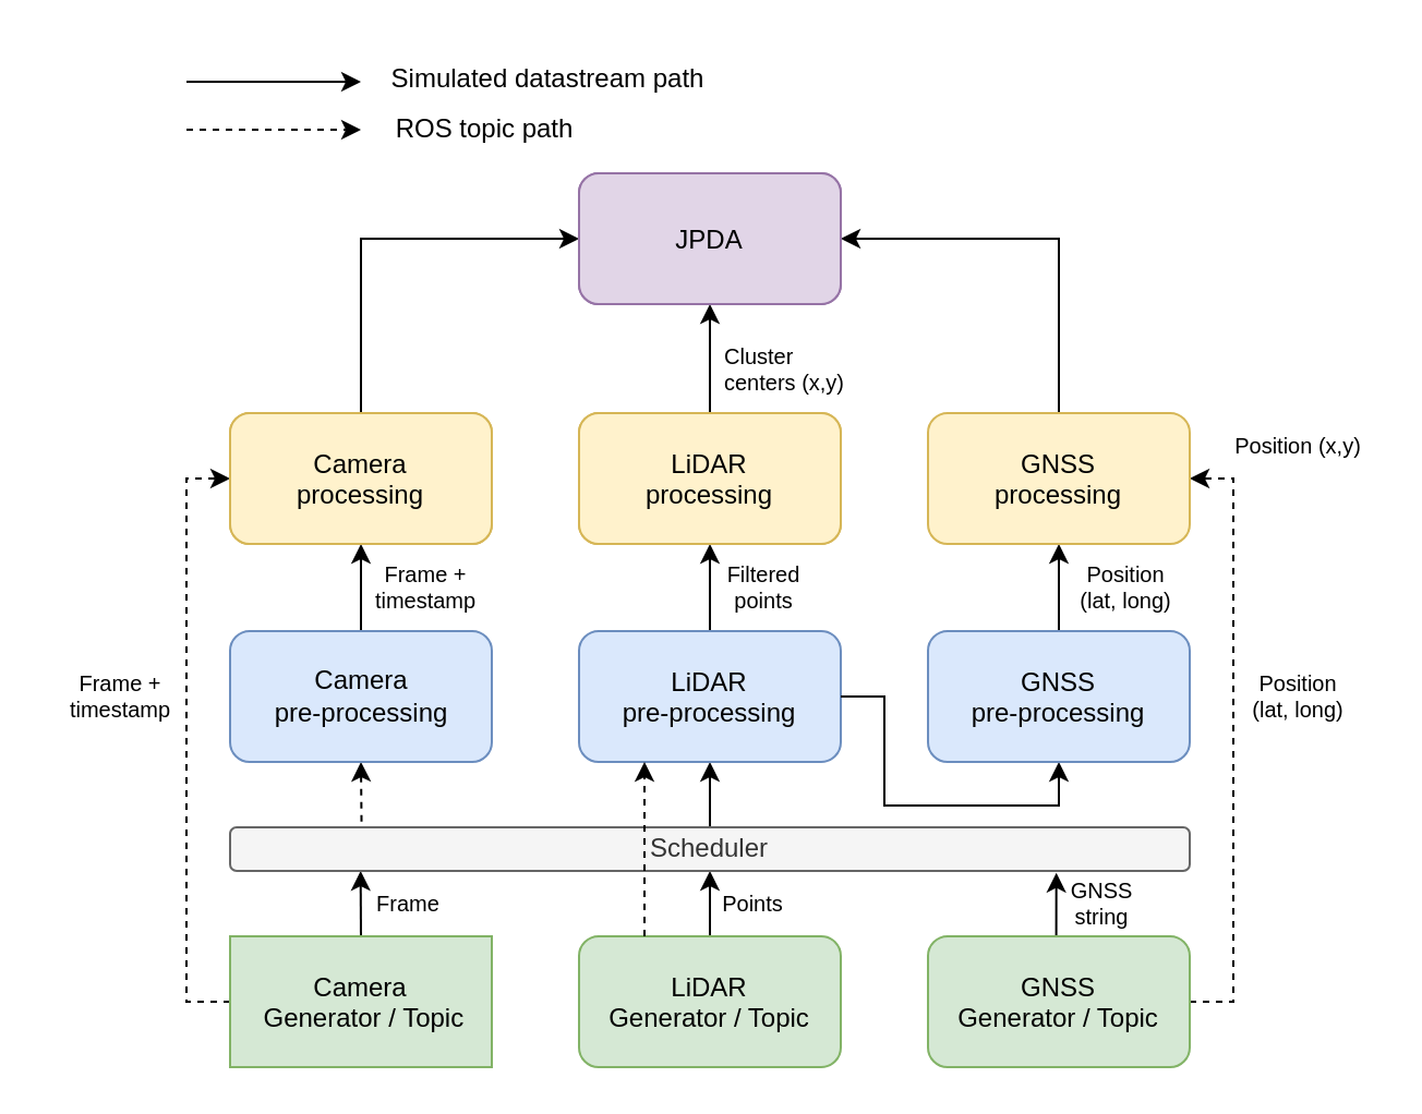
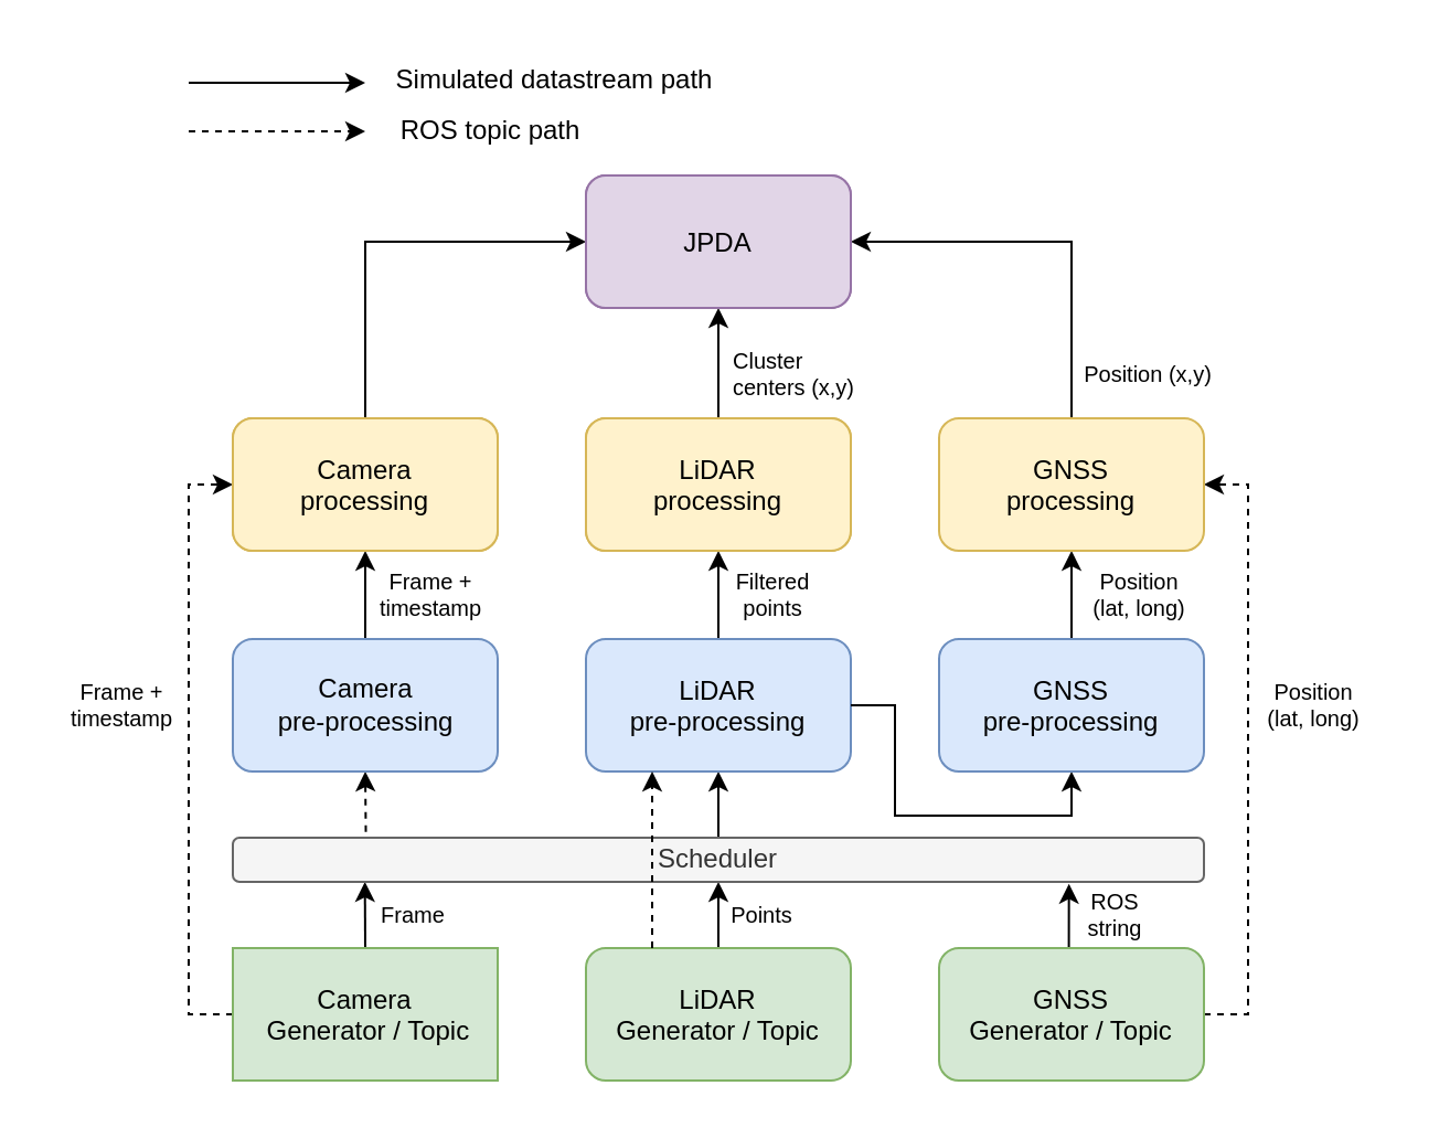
  <mxCell id="0" />
  <mxCell id="1" parent="0" />
  <mxCell id="2" style="edgeStyle=orthogonalEdgeStyle;rounded=0;orthogonalLoop=1;jettySize=auto;html=1;exitX=0.5;exitY=0;exitDx=0;exitDy=0;entryX=0.5;entryY=1;entryDx=0;entryDy=0;" edge="1" parent="1" source="4" target="20"><mxGeometry relative="1" as="geometry" /></mxCell>
  <mxCell id="3" style="edgeStyle=orthogonalEdgeStyle;rounded=0;orthogonalLoop=1;jettySize=auto;html=1;exitX=0.5;exitY=1;exitDx=0;exitDy=0;entryX=0.137;entryY=-0.024;entryDx=0;entryDy=0;entryPerimeter=0;startArrow=classic;startFill=1;endArrow=none;endFill=0;dashed=1;" edge="1" parent="1" source="4" target="43"><mxGeometry relative="1" as="geometry" /></mxCell>
  <mxCell id="4" value="Camera&lt;br&gt;pre-processing" style="rounded=1;html=1;fillColor=#dae8fc;strokeColor=#6c8ebf;fontStyle=0;" vertex="1" parent="1"><mxGeometry x="105" y="289" width="120" height="60" as="geometry" /></mxCell>
  <mxCell id="5" style="edgeStyle=orthogonalEdgeStyle;rounded=0;orthogonalLoop=1;jettySize=auto;html=1;exitX=0.5;exitY=0;exitDx=0;exitDy=0;entryX=0.5;entryY=1;entryDx=0;entryDy=0;" edge="1" parent="1" source="7" target="22"><mxGeometry relative="1" as="geometry" /></mxCell>
  <mxCell id="6" style="edgeStyle=orthogonalEdgeStyle;rounded=0;orthogonalLoop=1;jettySize=auto;html=1;exitX=0.5;exitY=1;exitDx=0;exitDy=0;entryX=0.5;entryY=0;entryDx=0;entryDy=0;startArrow=classic;startFill=1;endArrow=none;endFill=0;" edge="1" parent="1" source="7" target="43"><mxGeometry relative="1" as="geometry" /></mxCell>
  <mxCell id="7" value="LiDAR&#10;pre-processing" style="rounded=1;fillColor=#dae8fc;strokeColor=#6c8ebf;fontStyle=0;" vertex="1" parent="1"><mxGeometry x="265" y="289" width="120" height="60" as="geometry" /></mxCell>
  <mxCell id="8" style="edgeStyle=orthogonalEdgeStyle;rounded=0;orthogonalLoop=1;jettySize=auto;html=1;exitX=0.5;exitY=0;exitDx=0;exitDy=0;entryX=0.5;entryY=1;entryDx=0;entryDy=0;" edge="1" parent="1" source="10" target="24"><mxGeometry relative="1" as="geometry" /></mxCell>
  <mxCell id="9" style="edgeStyle=orthogonalEdgeStyle;rounded=0;orthogonalLoop=1;jettySize=auto;html=1;exitX=0.5;exitY=1;exitDx=0;exitDy=0;startArrow=classic;startFill=1;endArrow=none;endFill=0;" edge="1" parent="1" source="10" target="7"><mxGeometry relative="1" as="geometry" /></mxCell>
  <mxCell id="10" value="GNSS&#10;pre-processing" style="rounded=1;fillColor=#dae8fc;strokeColor=#6c8ebf;fontStyle=0;" vertex="1" parent="1"><mxGeometry x="425" y="289" width="120" height="60" as="geometry" /></mxCell>
  <mxCell id="11" style="edgeStyle=orthogonalEdgeStyle;rounded=0;orthogonalLoop=1;jettySize=auto;html=1;exitX=0;exitY=0.5;exitDx=0;exitDy=0;entryX=0;entryY=0.5;entryDx=0;entryDy=0;dashed=1;" edge="1" parent="1" source="13" target="42"><mxGeometry relative="1" as="geometry" /></mxCell>
  <mxCell id="12" style="edgeStyle=orthogonalEdgeStyle;rounded=0;orthogonalLoop=1;jettySize=auto;html=1;exitX=0.5;exitY=0;exitDx=0;exitDy=0;entryX=0.136;entryY=1;entryDx=0;entryDy=0;entryPerimeter=0;" edge="1" parent="1" source="13" target="43"><mxGeometry relative="1" as="geometry" /></mxCell>
  <mxCell id="13" value="Camera&#10; Generator / Topic" style="fillColor=#d5e8d4;strokeColor=#82b366;fontStyle=0;rounded=0;" vertex="1" parent="1"><mxGeometry x="105" y="429" width="120" height="60" as="geometry" /></mxCell>
  <mxCell id="14" style="edgeStyle=orthogonalEdgeStyle;rounded=0;orthogonalLoop=1;jettySize=auto;html=1;exitX=0.5;exitY=0;exitDx=0;exitDy=0;entryX=0.5;entryY=1;entryDx=0;entryDy=0;" edge="1" parent="1" source="15" target="43"><mxGeometry relative="1" as="geometry" /></mxCell>
  <mxCell id="15" value="LiDAR&#10;Generator / Topic" style="rounded=1;fillColor=#d5e8d4;strokeColor=#82b366;fontStyle=0;" vertex="1" parent="1"><mxGeometry x="265" y="429" width="120" height="60" as="geometry" /></mxCell>
  <mxCell id="16" style="edgeStyle=orthogonalEdgeStyle;rounded=0;orthogonalLoop=1;jettySize=auto;html=1;exitX=1;exitY=0.5;exitDx=0;exitDy=0;entryX=1;entryY=0.5;entryDx=0;entryDy=0;dashed=1;" edge="1" parent="1" source="18" target="24"><mxGeometry relative="1" as="geometry"><Array as="points"><mxPoint x="565" y="459" /><mxPoint x="565" y="219" /></Array></mxGeometry></mxCell>
  <mxCell id="17" style="edgeStyle=orthogonalEdgeStyle;rounded=0;orthogonalLoop=1;jettySize=auto;html=1;exitX=0.5;exitY=0;exitDx=0;exitDy=0;entryX=0.861;entryY=1.042;entryDx=0;entryDy=0;entryPerimeter=0;" edge="1" parent="1" source="18" target="43"><mxGeometry relative="1" as="geometry" /></mxCell>
  <mxCell id="18" value="GNSS&#10;Generator / Topic" style="rounded=1;fillColor=#d5e8d4;strokeColor=#82b366;fontStyle=0;" vertex="1" parent="1"><mxGeometry x="425" y="429" width="120" height="60" as="geometry" /></mxCell>
  <mxCell id="19" style="edgeStyle=orthogonalEdgeStyle;rounded=0;orthogonalLoop=1;jettySize=auto;html=1;exitX=0.5;exitY=0;exitDx=0;exitDy=0;entryX=0;entryY=0.5;entryDx=0;entryDy=0;" edge="1" parent="1" source="20" target="25"><mxGeometry relative="1" as="geometry" /></mxCell>
  <mxCell id="20" value="Camera&lt;br&gt;processing" style="rounded=1;html=1;fillColor=#fff2cc;strokeColor=#d6b656;fontStyle=0;" vertex="1" parent="1"><mxGeometry x="105" y="189" width="120" height="60" as="geometry" /></mxCell>
  <mxCell id="21" style="edgeStyle=orthogonalEdgeStyle;rounded=0;orthogonalLoop=1;jettySize=auto;html=1;exitX=0.5;exitY=0;exitDx=0;exitDy=0;entryX=0.5;entryY=1;entryDx=0;entryDy=0;" edge="1" parent="1" source="22" target="25"><mxGeometry relative="1" as="geometry" /></mxCell>
  <mxCell id="22" value="LiDAR&lt;br&gt;processing" style="rounded=1;html=1;fillColor=#fff2cc;strokeColor=#d6b656;fontStyle=0;" vertex="1" parent="1"><mxGeometry x="265" y="189" width="120" height="60" as="geometry" /></mxCell>
  <mxCell id="23" style="edgeStyle=orthogonalEdgeStyle;rounded=0;orthogonalLoop=1;jettySize=auto;html=1;exitX=0.5;exitY=0;exitDx=0;exitDy=0;entryX=1;entryY=0.5;entryDx=0;entryDy=0;" edge="1" parent="1" source="24" target="25"><mxGeometry relative="1" as="geometry" /></mxCell>
  <mxCell id="24" value="GNSS&#10;processing" style="rounded=1;fillColor=#fff2cc;strokeColor=#d6b656;fontStyle=0;" vertex="1" parent="1"><mxGeometry x="425" y="189" width="120" height="60" as="geometry" /></mxCell>
  <mxCell id="25" value="JPDA" style="rounded=1;html=1;fillColor=#e1d5e7;strokeColor=#9673a6;fontStyle=0;" vertex="1" parent="1"><mxGeometry x="265" y="79" width="120" height="60" as="geometry" /></mxCell>
  <mxCell id="26" value="" style="endArrow=classic;html=1;rounded=0;" edge="1" parent="1"><mxGeometry width="50" height="50" relative="1" as="geometry"><mxPoint x="85" y="37" as="sourcePoint" /><mxPoint x="165" y="37" as="targetPoint" /></mxGeometry></mxCell>
  <mxCell id="27" value="Simulated datastream path" style="text;align=center;verticalAlign=middle;resizable=0;points=[];autosize=1;strokeColor=none;fillColor=none;" vertex="1" parent="1"><mxGeometry x="166" y="20" width="170" height="30" as="geometry" /></mxCell>
  <mxCell id="28" value="ROS topic path" style="text;align=center;verticalAlign=middle;resizable=0;points=[];autosize=1;strokeColor=none;fillColor=none;" vertex="1" parent="1"><mxGeometry x="172" y="43" width="100" height="30" as="geometry" /></mxCell>
  <mxCell id="29" value="" style="endArrow=classic;html=1;rounded=0;dashed=1;" edge="1" parent="1"><mxGeometry width="50" height="50" relative="1" as="geometry"><mxPoint x="85" y="59" as="sourcePoint" /><mxPoint x="165" y="59" as="targetPoint" /></mxGeometry></mxCell>
  <mxCell id="30" value="Frame" style="text;align=center;verticalAlign=middle;resizable=0;points=[];autosize=1;strokeColor=none;fillColor=none;fontSize=10;" vertex="1" parent="1"><mxGeometry x="162" y="399" width="50" height="30" as="geometry" /></mxCell>
  <mxCell id="31" value="Points" style="text;align=center;verticalAlign=middle;resizable=0;points=[];autosize=1;strokeColor=none;fillColor=none;fontSize=10;" vertex="1" parent="1"><mxGeometry x="320" y="399" width="50" height="30" as="geometry" /></mxCell>
- <mxCell id="32" value="GNSS&#10;string" style="text;align=center;verticalAlign=middle;resizable=0;points=[];autosize=1;strokeColor=none;fillColor=none;fontSize=10;" vertex="1" parent="1"><mxGeometry x="480" y="394" width="50" height="40" as="geometry" /></mxCell>
+ <mxCell id="32" value="ROS&#10;string" style="text;align=center;verticalAlign=middle;resizable=0;points=[];autosize=1;strokeColor=none;fillColor=none;fontSize=10;" vertex="1" parent="1"><mxGeometry x="480" y="394" width="50" height="40" as="geometry" /></mxCell>
  <mxCell id="33" value="Position&#10;(lat, long)" style="text;align=center;verticalAlign=middle;resizable=0;points=[];autosize=1;strokeColor=none;fillColor=none;fontSize=10;" vertex="1" parent="1"><mxGeometry x="560" y="299" width="70" height="40" as="geometry" /></mxCell>
  <mxCell id="34" value="Position&#10;(lat, long)" style="text;align=center;verticalAlign=middle;resizable=0;points=[];autosize=1;strokeColor=none;fillColor=none;fontSize=10;" vertex="1" parent="1"><mxGeometry x="481" y="249" width="70" height="40" as="geometry" /></mxCell>
  <mxCell id="35" value="Filtered&#10;points" style="text;align=center;verticalAlign=middle;resizable=0;points=[];autosize=1;strokeColor=none;fillColor=none;fontSize=10;" vertex="1" parent="1"><mxGeometry x="320" y="249" width="60" height="40" as="geometry" /></mxCell>
  <mxCell id="36" value="Frame + &#10;timestamp" style="text;align=center;verticalAlign=middle;resizable=0;points=[];autosize=1;strokeColor=none;fillColor=none;fontSize=10;" vertex="1" parent="1"><mxGeometry x="160" y="249" width="70" height="40" as="geometry" /></mxCell>
  <mxCell id="37" value="Frame + &#10;timestamp" style="text;align=center;verticalAlign=middle;resizable=0;points=[];autosize=1;strokeColor=none;fillColor=none;fontSize=10;" vertex="1" parent="1"><mxGeometry x="20" y="299" width="70" height="40" as="geometry" /></mxCell>
  <mxCell id="38" value="Cluster&#10;centers (x,y)" style="text;align=left;verticalAlign=middle;resizable=0;points=[];autosize=1;strokeColor=none;fillColor=none;fontSize=10;" vertex="1" parent="1"><mxGeometry x="330" y="149" width="80" height="40" as="geometry" /></mxCell>
- <mxCell id="39" value="Position (x,y)" style="text;align=center;verticalAlign=middle;resizable=0;points=[];autosize=1;strokeColor=none;fillColor=none;fontSize=10;" vertex="1" parent="1"><mxGeometry x="555" y="189" width="80" height="30" as="geometry" /></mxCell>
+ <mxCell id="39" value="Position (x,y)" style="text;align=center;verticalAlign=middle;resizable=0;points=[];autosize=1;strokeColor=none;fillColor=none;fontSize=10;" vertex="1" parent="1"><mxGeometry x="480" y="154" width="80" height="30" as="geometry" /></mxCell>
  <mxCell id="40" value="LiDAR&#10;processing" style="rounded=1;fillColor=#fff2cc;strokeColor=#d6b656;fontStyle=0;" vertex="1" parent="1"><mxGeometry x="265" y="189" width="120" height="60" as="geometry" /></mxCell>
  <mxCell id="41" value="JPDA" style="rounded=1;fillColor=#e1d5e7;strokeColor=#9673a6;fontStyle=0;" vertex="1" parent="1"><mxGeometry x="265" y="79" width="120" height="60" as="geometry" /></mxCell>
  <mxCell id="42" value="Camera&#10;processing" style="rounded=1;fillColor=#fff2cc;strokeColor=#d6b656;fontStyle=0;" vertex="1" parent="1"><mxGeometry x="105" y="189" width="120" height="60" as="geometry" /></mxCell>
  <mxCell id="43" value="Scheduler" style="rounded=1;whiteSpace=wrap;html=1;fillColor=#f5f5f5;fontColor=#333333;strokeColor=#666666;" vertex="1" parent="1"><mxGeometry x="105" y="379" width="440" height="20" as="geometry" /></mxCell>
  <mxCell id="44" style="edgeStyle=orthogonalEdgeStyle;rounded=0;orthogonalLoop=1;jettySize=auto;html=1;exitX=0.25;exitY=0;exitDx=0;exitDy=0;entryX=0.25;entryY=1;entryDx=0;entryDy=0;dashed=1;" edge="1" parent="1" source="15" target="7"><mxGeometry relative="1" as="geometry" /></mxCell>
